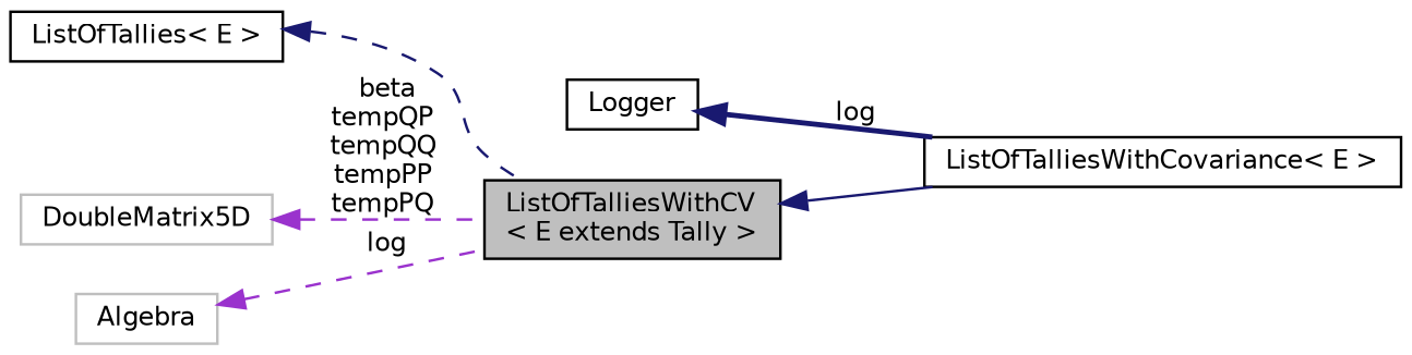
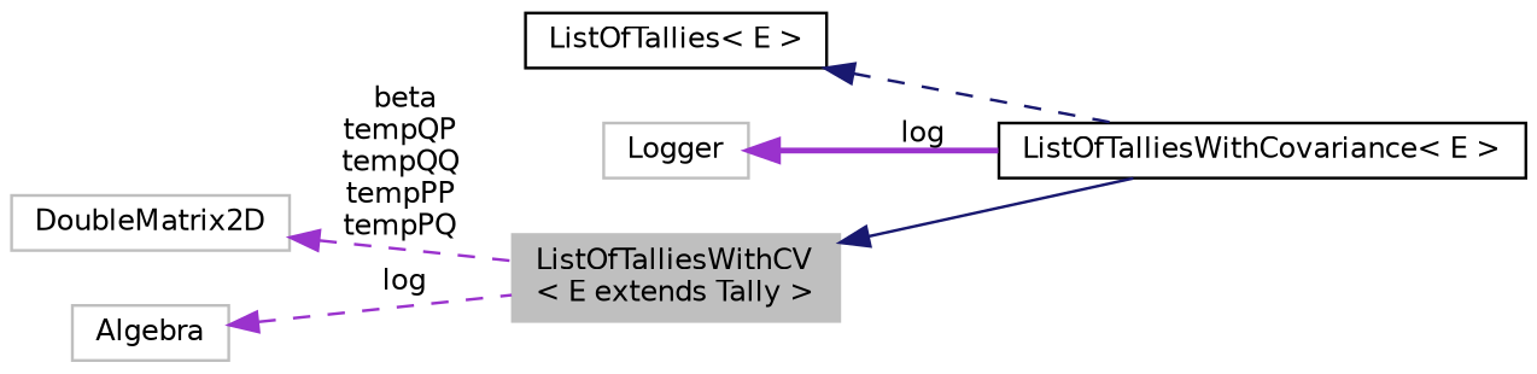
  digraph {
    rankdir=LR
    node [color=black fontname=Helvetica fontsize=10 shape=record]
    edge [color=darkorchid3 dir=back fontname=Helvetica fontsize=10 labelfontname=Helvetica labelfontsize=10 style=dashed]
-   n1 [fillcolor=grey75 fontcolor=black height=0.2 label="ListOfTalliesWithCV\l\< E extends Tally \>" style=filled width=0.4]
+   n1 [color=grey75 fillcolor=grey75 fontcolor=black height=0.2 label="ListOfTalliesWithCV\l\< E extends Tally \>" style=filled width=0.4]
    n2 [height=0.2 label="ListOfTalliesWithCovariance\< E \>" width=0.4]
    n3 [height=0.2 label="ListOfTallies\< E \>" width=0.4]
-   n4 [height=0.2 label=Logger width=0.4]
-   n5 [color=grey75 height=0.2 label=DoubleMatrix5D width=0.4]
+   n4 [color=grey75 height=0.2 label=Logger width=0.4]
+   n5 [color=grey75 height=0.2 label=DoubleMatrix2D width=0.4]
    n6 [color=grey75 height=0.2 label=Algebra width=0.4]
    n1 -> n2 [color=midnightblue style=solid]
-   n3 -> n1 [color=midnightblue]
-   n4 -> n2 [color=midnightblue label=" log" style=bold]
+   n3 -> n2 [color=midnightblue]
+   n4 -> n2 [label=" log" style=bold]
    n5 -> n1 [label=" beta\ntempQP\ntempQQ\ntempPP\ntempPQ"]
    n6 -> n1 [label=" log"]
  }
